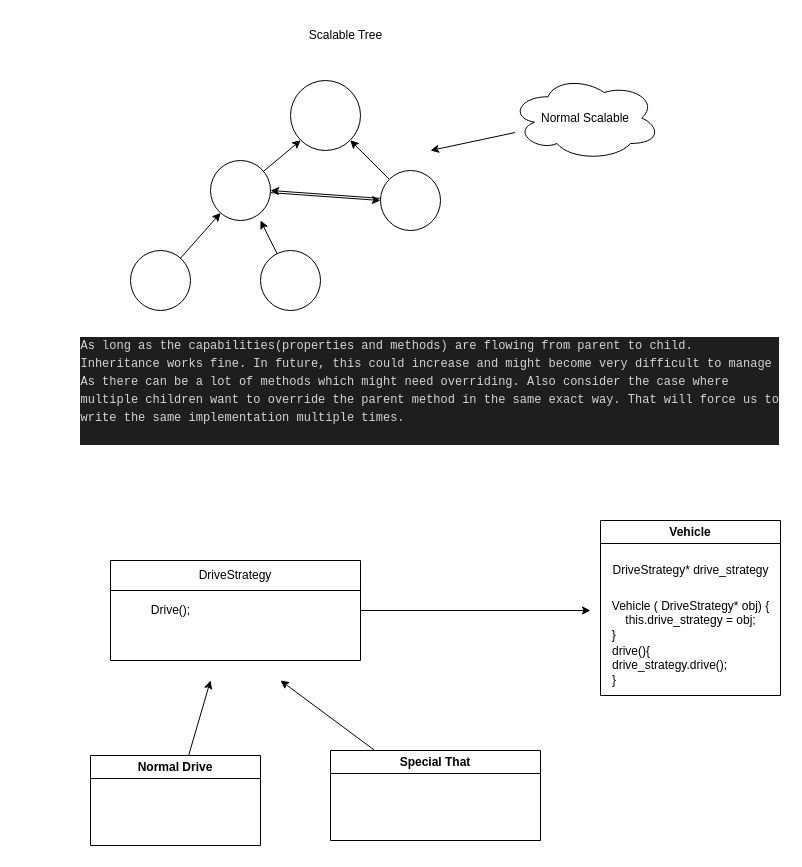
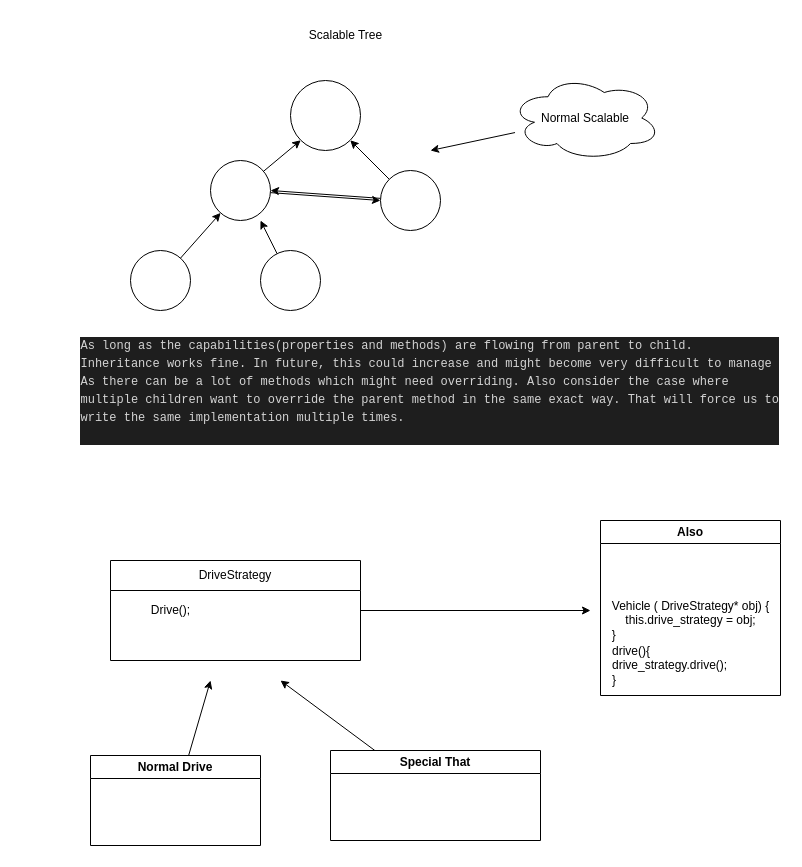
  <mxCell id="0" />
  <mxCell id="1" parent="0" />
  <mxCell id="2" value="" style="ellipse;whiteSpace=wrap;html=1;aspect=fixed;" vertex="1" parent="1"><mxGeometry x="290" y="80" width="70" height="70" as="geometry" /></mxCell>
  <mxCell id="3" style="edgeStyle=none;html=1;entryX=0;entryY=1;entryDx=0;entryDy=0;" edge="1" parent="1" source="5" target="2"><mxGeometry relative="1" as="geometry"><mxPoint x="280" y="160" as="targetPoint" /></mxGeometry></mxCell>
  <mxCell id="4" style="edgeStyle=none;html=1;entryX=0;entryY=0.5;entryDx=0;entryDy=0;fontSize=12;" edge="1" parent="1" source="5" target="8"><mxGeometry relative="1" as="geometry" /></mxCell>
  <mxCell id="5" value="" style="ellipse;whiteSpace=wrap;html=1;aspect=fixed;" vertex="1" parent="1"><mxGeometry x="210" y="160" width="60" height="60" as="geometry" /></mxCell>
  <mxCell id="6" style="edgeStyle=none;html=1;" edge="1" parent="1" source="8" target="2"><mxGeometry relative="1" as="geometry" /></mxCell>
  <mxCell id="7" style="edgeStyle=none;html=1;entryX=1;entryY=0.5;entryDx=0;entryDy=0;fontSize=12;" edge="1" parent="1" source="8" target="5"><mxGeometry relative="1" as="geometry" /></mxCell>
  <mxCell id="8" value="" style="ellipse;whiteSpace=wrap;html=1;aspect=fixed;" vertex="1" parent="1"><mxGeometry x="380" y="170" width="60" height="60" as="geometry" /></mxCell>
  <mxCell id="9" style="edgeStyle=none;html=1;" edge="1" parent="1" source="10" target="5"><mxGeometry relative="1" as="geometry" /></mxCell>
  <mxCell id="10" value="" style="ellipse;whiteSpace=wrap;html=1;aspect=fixed;" vertex="1" parent="1"><mxGeometry x="130" y="250" width="60" height="60" as="geometry" /></mxCell>
  <mxCell id="11" style="edgeStyle=none;html=1;entryX=0.833;entryY=1;entryDx=0;entryDy=0;entryPerimeter=0;" edge="1" parent="1" source="12" target="5"><mxGeometry relative="1" as="geometry" /></mxCell>
  <mxCell id="12" value="" style="ellipse;whiteSpace=wrap;html=1;aspect=fixed;" vertex="1" parent="1"><mxGeometry x="260" y="250" width="60" height="60" as="geometry" /></mxCell>
  <mxCell id="13" value="&lt;font style=&quot;font-size: 12px;&quot;&gt;Scalable Tree&lt;/font&gt;" style="text;html=1;align=center;verticalAlign=middle;resizable=0;points=[];autosize=1;strokeColor=none;fillColor=none;" vertex="1" parent="1"><mxGeometry x="290" y="20" width="110" height="30" as="geometry" /></mxCell>
  <mxCell id="14" value="&lt;blockquote style=&quot;margin: 0 0 0 40px; border: none; padding: 0px;&quot;&gt;&lt;div style=&quot;color: rgb(212, 212, 212); background-color: rgb(30, 30, 30); font-family: Menlo, Monaco, &amp;quot;Courier New&amp;quot;, monospace; line-height: 18px;&quot;&gt;&lt;div style=&quot;text-align: justify;&quot;&gt;As long as the capabilities(properties and methods) are flowing from parent to child.&lt;/div&gt;&lt;div style=&quot;text-align: justify;&quot;&gt;Inheritance works fine. In future, this could increase and might become very difficult to manage&lt;/div&gt;&lt;div style=&quot;text-align: justify;&quot;&gt;As there can be a lot of methods which might need overriding. Also consider the case where&lt;/div&gt;&lt;div style=&quot;text-align: justify;&quot;&gt;multiple children want to override the parent method in the same exact way. That will force us to&lt;/div&gt;&lt;div style=&quot;text-align: justify;&quot;&gt;write the same implementation multiple times.&lt;/div&gt;&lt;div style=&quot;text-align: justify;&quot;&gt;&lt;br&gt;&lt;/div&gt;&lt;/div&gt;&lt;/blockquote&gt;" style="text;html=1;align=right;verticalAlign=middle;resizable=0;points=[];autosize=1;strokeColor=none;fillColor=none;fontSize=12;" vertex="1" parent="1"><mxGeometry x="20" y="330" width="760" height="120" as="geometry" /></mxCell>
  <mxCell id="15" style="edgeStyle=none;html=1;fontSize=12;" edge="1" parent="1" source="16"><mxGeometry relative="1" as="geometry"><mxPoint x="430" y="150" as="targetPoint" /></mxGeometry></mxCell>
  <mxCell id="16" value="Normal Scalable" style="ellipse;shape=cloud;whiteSpace=wrap;html=1;fontSize=12;" vertex="1" parent="1"><mxGeometry x="510" y="75" width="150" height="85" as="geometry" /></mxCell>
  <mxCell id="17" style="edgeStyle=none;html=1;fontSize=12;" edge="1" parent="1" source="18"><mxGeometry relative="1" as="geometry"><mxPoint x="210" y="680" as="targetPoint" /></mxGeometry></mxCell>
  <mxCell id="18" value="Normal Drive" style="swimlane;whiteSpace=wrap;html=1;fontSize=12;" vertex="1" parent="1"><mxGeometry x="90" y="755" width="170" height="90" as="geometry" /></mxCell>
  <mxCell id="19" style="edgeStyle=none;html=1;fontSize=12;" edge="1" parent="1" source="20"><mxGeometry relative="1" as="geometry"><mxPoint x="280" y="680" as="targetPoint" /></mxGeometry></mxCell>
  <mxCell id="20" value="Special That" style="swimlane;whiteSpace=wrap;html=1;fontSize=12;" vertex="1" parent="1"><mxGeometry x="330" y="750" width="210" height="90" as="geometry" /></mxCell>
  <mxCell id="21" style="edgeStyle=none;html=1;fontSize=12;" edge="1" parent="1" source="22"><mxGeometry relative="1" as="geometry"><mxPoint x="590" y="610" as="targetPoint" /></mxGeometry></mxCell>
  <mxCell id="22" value="&lt;span style=&quot;font-weight: 400;&quot;&gt;DriveStrategy&lt;/span&gt;" style="swimlane;whiteSpace=wrap;html=1;fontSize=12;startSize=30;" vertex="1" parent="1"><mxGeometry x="110" y="560" width="250" height="100" as="geometry" /></mxCell>
  <mxCell id="23" value="Drive();" style="text;html=1;align=center;verticalAlign=middle;resizable=0;points=[];autosize=1;strokeColor=none;fillColor=none;fontSize=12;" vertex="1" parent="1"><mxGeometry x="140" y="595" width="60" height="30" as="geometry" /></mxCell>
- <mxCell id="24" value="Vehicle" style="swimlane;whiteSpace=wrap;html=1;fontSize=12;" vertex="1" parent="1"><mxGeometry x="600" y="520" width="180" height="175" as="geometry" /></mxCell>
- <mxCell id="25" value="DriveStrategy* drive_strategy" style="text;html=1;align=center;verticalAlign=middle;resizable=0;points=[];autosize=1;strokeColor=none;fillColor=none;fontSize=12;" vertex="1" parent="24"><mxGeometry y="35" width="180" height="30" as="geometry" /></mxCell>
+ <mxCell id="24" value="Also" style="swimlane;whiteSpace=wrap;html=1;fontSize=12;" vertex="1" parent="1"><mxGeometry x="600" y="520" width="180" height="175" as="geometry" /></mxCell>
  <mxCell id="26" value="Vehicle ( DriveStrategy* obj) {&lt;br&gt;this.drive_strategy = obj;&lt;br&gt;&lt;div style=&quot;text-align: left;&quot;&gt;&lt;span style=&quot;background-color: initial;&quot;&gt;}&lt;/span&gt;&lt;/div&gt;" style="text;html=1;align=center;verticalAlign=middle;resizable=0;points=[];autosize=1;strokeColor=none;fillColor=none;fontSize=12;" vertex="1" parent="24"><mxGeometry y="70" width="180" height="60" as="geometry" /></mxCell>
  <mxCell id="27" value="drive(){&lt;br&gt;drive_strategy.drive();&lt;br&gt;}" style="text;html=1;align=left;verticalAlign=middle;resizable=0;points=[];autosize=1;strokeColor=none;fillColor=none;fontSize=12;" vertex="1" parent="24"><mxGeometry x="10" y="115" width="140" height="60" as="geometry" /></mxCell>
